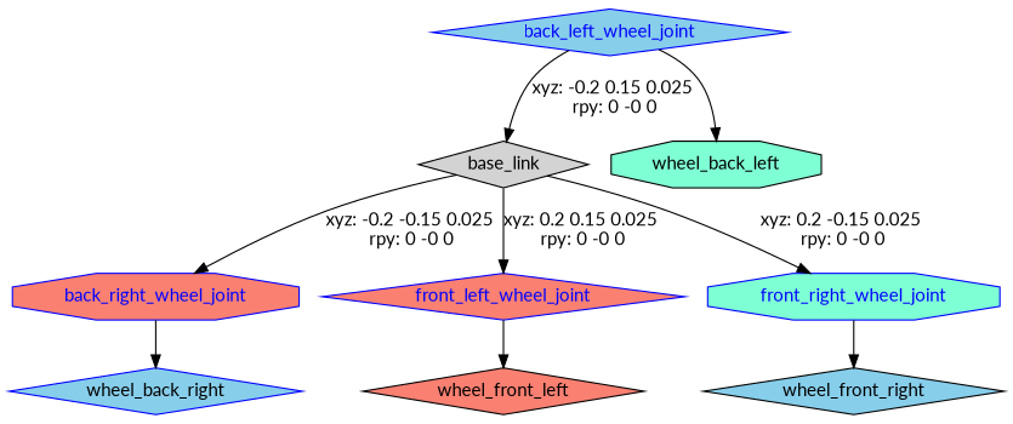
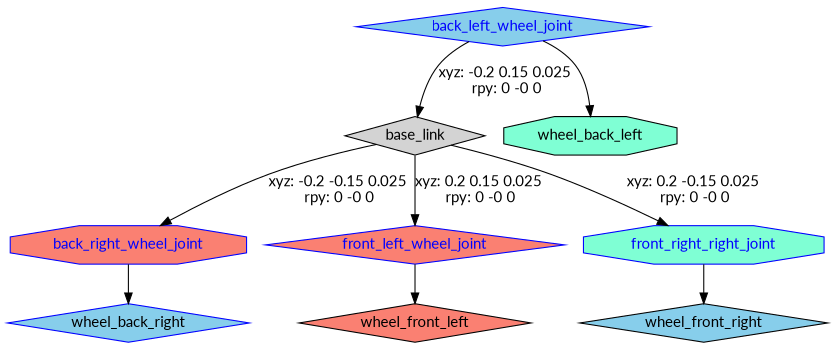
  digraph {
    fontname=Lato
    node [fillcolor=salmon fontname=Lato shape=diamond style=filled color=blue]
    edge [fontname=Lato]
    n1 [fillcolor=lightgrey label=base_link color=""]
    back_right_wheel_joint [fontcolor=blue shape=octagon]
    front_left_wheel_joint [fontcolor=blue]
-   front_right_wheel_joint [fillcolor=aquamarine fontcolor=blue shape=octagon]
+   front_right_wheel_joint [fillcolor=aquamarine fontcolor=blue shape=octagon label=front_right_right_joint]
    back_left_wheel_joint [fillcolor=skyblue fontcolor=blue]
    n6 [fillcolor=aquamarine label=wheel_back_left shape=octagon color=""]
    n7 [fillcolor=skyblue label=wheel_back_right]
    n8 [label=wheel_front_left color=""]
    n9 [fillcolor=skyblue label=wheel_front_right color=""]
    n1 -> back_right_wheel_joint [label="xyz: -0.2 -0.15 0.025 \nrpy: 0 -0 0"]
    n1 -> front_left_wheel_joint [label="xyz: 0.2 0.15 0.025 \nrpy: 0 -0 0"]
    n1 -> front_right_wheel_joint [label="xyz: 0.2 -0.15 0.025 \nrpy: 0 -0 0"]
    back_right_wheel_joint -> n7
    front_left_wheel_joint -> n8
    front_right_wheel_joint -> n9
    back_left_wheel_joint -> n1 [label="xyz: -0.2 0.15 0.025 \nrpy: 0 -0 0"]
    back_left_wheel_joint -> n6
  }
